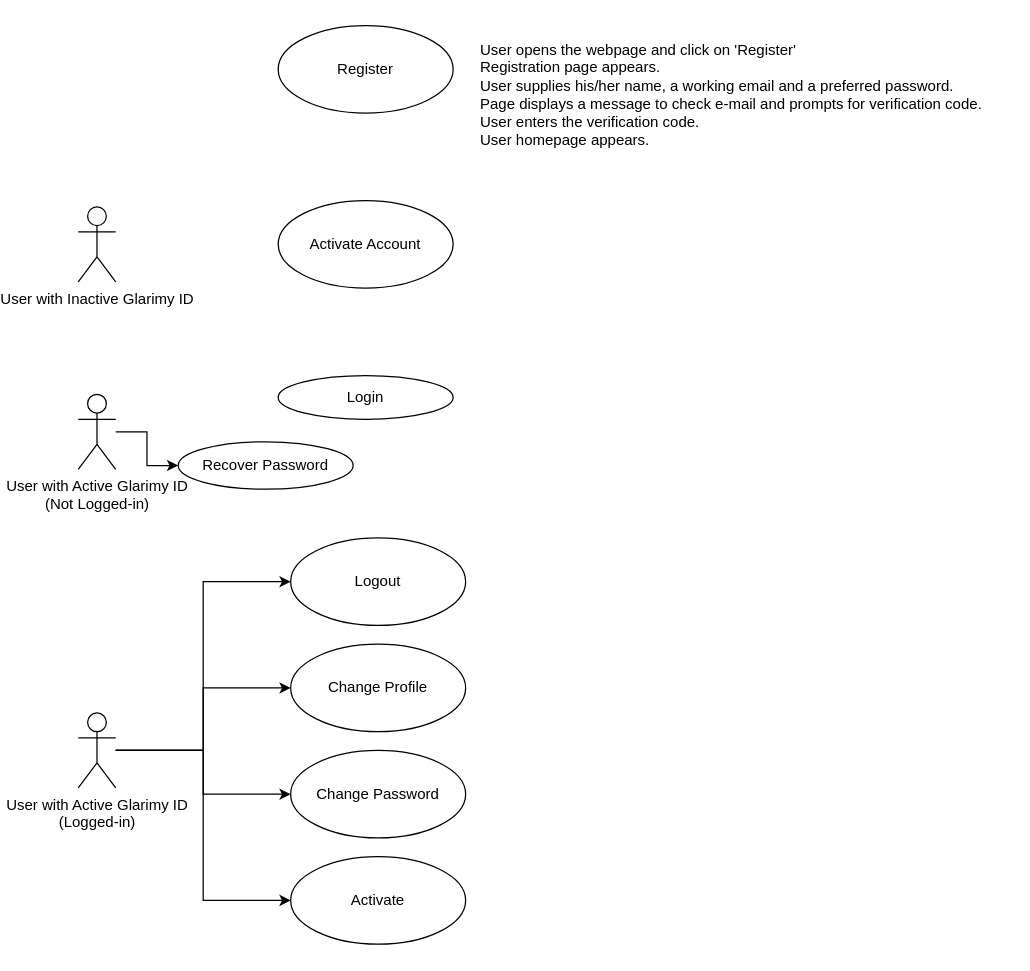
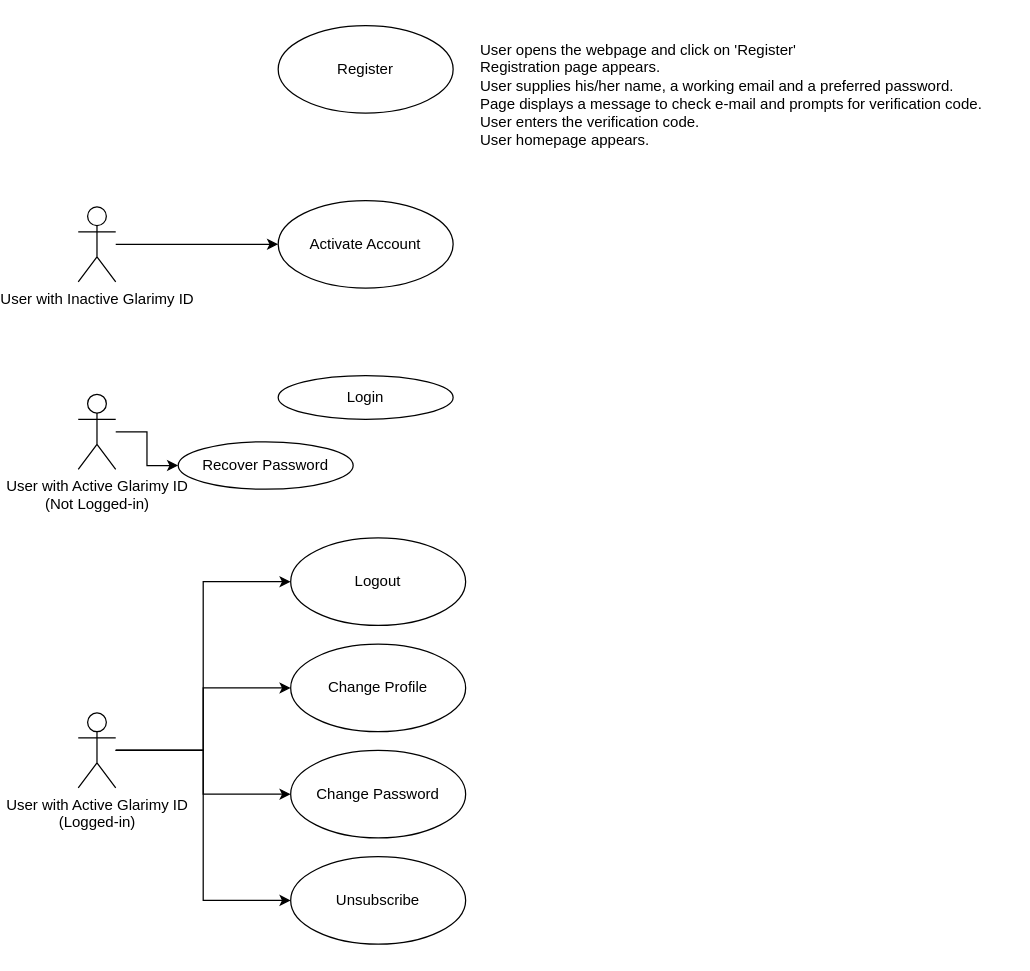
  <mxCell id="0" />
  <mxCell id="1" parent="0" />
  <mxCell id="2" value="Register" style="ellipse;whiteSpace=wrap;html=1;" parent="1" vertex="1"><mxGeometry x="180" y="20" width="140" height="70" as="geometry" /></mxCell>
  <mxCell id="3" value="Activate Account" style="ellipse;whiteSpace=wrap;html=1;" parent="1" vertex="1"><mxGeometry x="180" y="160" width="140" height="70" as="geometry" /></mxCell>
  <mxCell id="4" value="Login" style="ellipse;whiteSpace=wrap;html=1;" parent="1" vertex="1"><mxGeometry x="180" y="300" width="140" height="35" as="geometry" /></mxCell>
  <mxCell id="5" value="Logout" style="ellipse;whiteSpace=wrap;html=1;" parent="1" vertex="1"><mxGeometry x="190" y="430" width="140" height="70" as="geometry" /></mxCell>
  <mxCell id="6" style="edgeStyle=orthogonalEdgeStyle;rounded=0;orthogonalLoop=1;jettySize=auto;html=1;" parent="1" source="7" target="15" edge="1"><mxGeometry relative="1" as="geometry" /></mxCell>
  <mxCell id="7" value="&lt;div&gt;User with Active Glarimy ID&lt;/div&gt;&lt;div&gt;(Not Logged-in)&lt;br&gt;&lt;/div&gt;" style="shape=umlActor;verticalLabelPosition=bottom;labelBackgroundColor=#ffffff;verticalAlign=top;html=1;" parent="1" vertex="1"><mxGeometry x="20" y="315" width="30" height="60" as="geometry" /></mxCell>
  <mxCell id="8" style="edgeStyle=orthogonalEdgeStyle;rounded=0;orthogonalLoop=1;jettySize=auto;html=1;" parent="1" source="12" target="5" edge="1"><mxGeometry relative="1" as="geometry"><Array as="points"><mxPoint x="120" y="600" /><mxPoint x="120" y="465" /></Array></mxGeometry></mxCell>
  <mxCell id="9" style="edgeStyle=orthogonalEdgeStyle;rounded=0;orthogonalLoop=1;jettySize=auto;html=1;" parent="1" source="12" target="14" edge="1"><mxGeometry relative="1" as="geometry" /></mxCell>
  <mxCell id="10" style="edgeStyle=orthogonalEdgeStyle;rounded=0;orthogonalLoop=1;jettySize=auto;html=1;entryX=0;entryY=0.5;entryDx=0;entryDy=0;" parent="1" source="12" target="13" edge="1"><mxGeometry relative="1" as="geometry"><Array as="points"><mxPoint x="120" y="600" /><mxPoint x="120" y="720" /></Array></mxGeometry></mxCell>
  <mxCell id="11" style="edgeStyle=orthogonalEdgeStyle;rounded=0;orthogonalLoop=1;jettySize=auto;html=1;" parent="1" source="12" target="16" edge="1"><mxGeometry relative="1" as="geometry" /></mxCell>
  <mxCell id="12" value="&lt;div&gt;User with Active Glarimy ID&lt;/div&gt;&lt;div&gt;(Logged-in)&lt;br&gt;&lt;/div&gt;" style="shape=umlActor;verticalLabelPosition=bottom;labelBackgroundColor=#ffffff;verticalAlign=top;html=1;" parent="1" vertex="1"><mxGeometry x="20" y="570" width="30" height="60" as="geometry" /></mxCell>
- <mxCell id="13" value="Activate" style="ellipse;whiteSpace=wrap;html=1;" parent="1" vertex="1"><mxGeometry x="190" y="685" width="140" height="70" as="geometry" /></mxCell>
+ <mxCell id="13" value="Unsubscribe" style="ellipse;whiteSpace=wrap;html=1;" parent="1" vertex="1"><mxGeometry x="190" y="685" width="140" height="70" as="geometry" /></mxCell>
  <mxCell id="14" value="Change Password" style="ellipse;whiteSpace=wrap;html=1;" parent="1" vertex="1"><mxGeometry x="190" y="600" width="140" height="70" as="geometry" /></mxCell>
  <mxCell id="15" value="Recover Password" style="ellipse;whiteSpace=wrap;html=1;" parent="1" vertex="1"><mxGeometry x="100" y="353" width="140" height="38" as="geometry" /></mxCell>
  <mxCell id="16" value="Change Profile" style="ellipse;whiteSpace=wrap;html=1;" parent="1" vertex="1"><mxGeometry x="190" y="515" width="140" height="70" as="geometry" /></mxCell>
+ <mxCell id="17" style="edgeStyle=orthogonalEdgeStyle;rounded=0;orthogonalLoop=1;jettySize=auto;html=1;entryX=0;entryY=0.5;entryDx=0;entryDy=0;" parent="1" source="18" target="3" edge="1"><mxGeometry relative="1" as="geometry" /></mxCell>
  <mxCell id="18" value="User with Inactive Glarimy ID" style="shape=umlActor;verticalLabelPosition=bottom;labelBackgroundColor=#ffffff;verticalAlign=top;html=1;" parent="1" vertex="1"><mxGeometry x="20" y="165" width="30" height="60" as="geometry" /></mxCell>
  <mxCell id="19" value="&lt;div&gt;User opens the webpage and click on 'Register'&lt;/div&gt;&lt;div&gt;Registration page appears.&lt;br&gt;&lt;/div&gt;&lt;div&gt;User supplies his/her name, a working email and a preferred password.&lt;/div&gt;&lt;div&gt;Page displays a message to check e-mail and prompts for verification code.&lt;/div&gt;&lt;div&gt;User enters the verification code.&lt;/div&gt;&lt;div&gt;User homepage appears.&lt;br&gt;&lt;/div&gt;" style="text;html=1;resizable=0;points=[];autosize=1;align=left;verticalAlign=top;spacingTop=-4;" parent="1" vertex="1"><mxGeometry x="340" y="30" width="420" height="90" as="geometry" /></mxCell>
